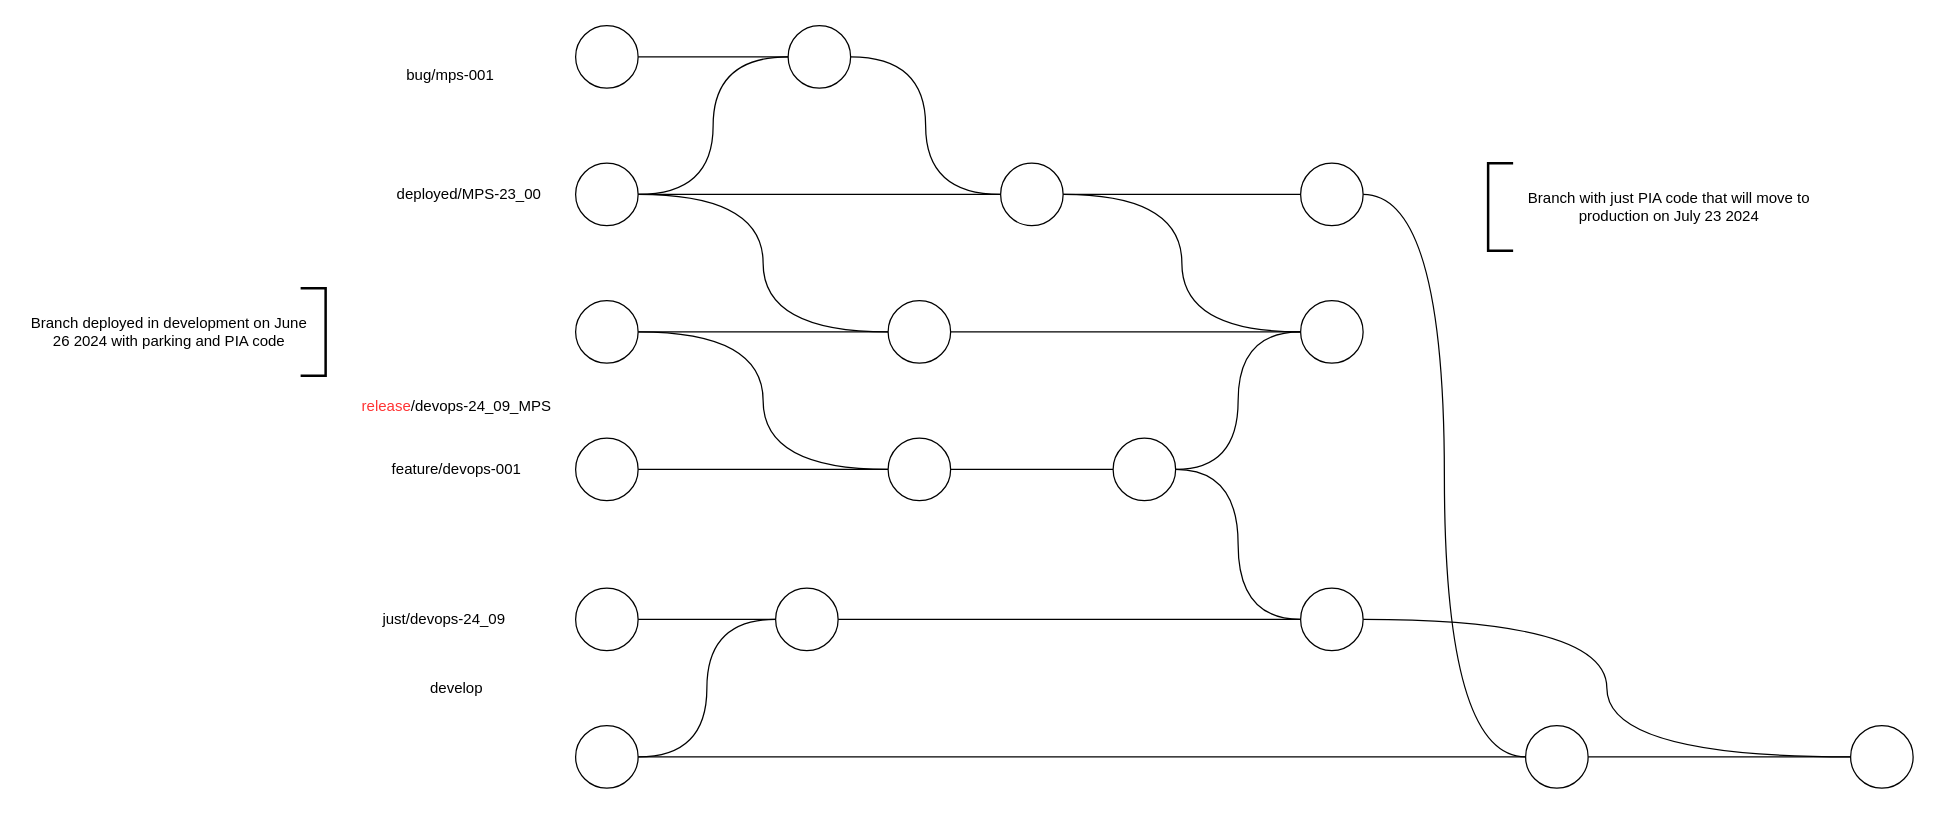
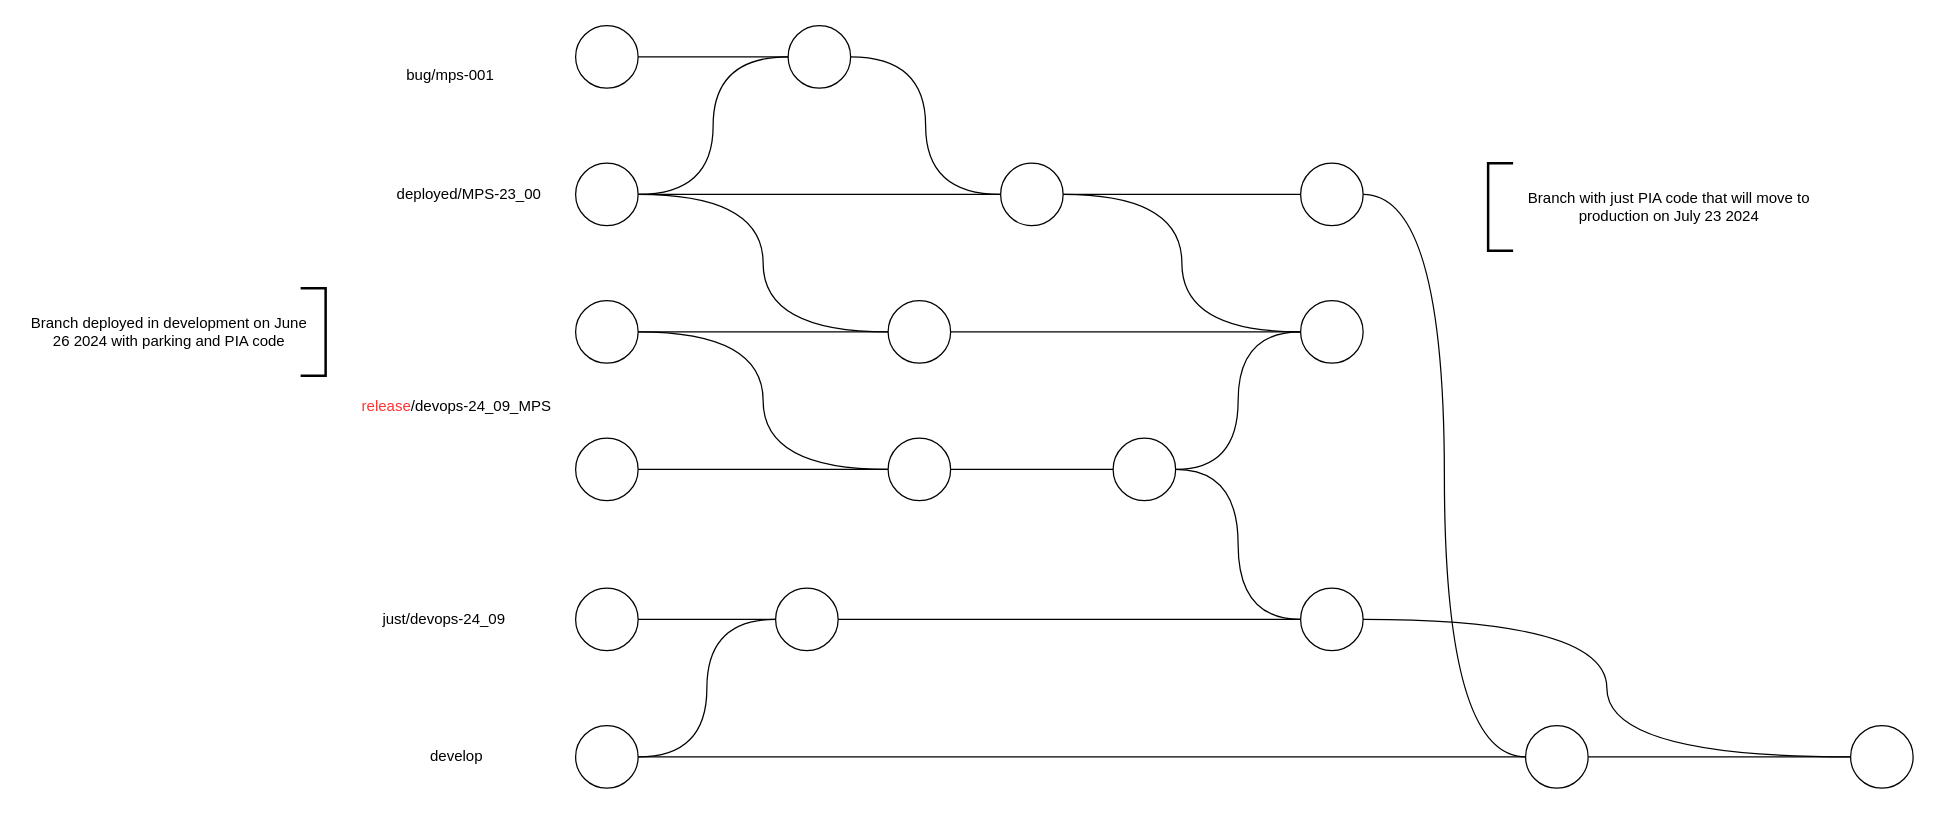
  <mxCell id="0" />
  <mxCell id="1" parent="0" />
  <mxCell id="2" style="edgeStyle=orthogonalEdgeStyle;rounded=0;orthogonalLoop=1;jettySize=auto;html=1;endArrow=none;endFill=0;" edge="1" parent="1" source="5" target="17"><mxGeometry relative="1" as="geometry" /></mxCell>
  <mxCell id="3" style="edgeStyle=orthogonalEdgeStyle;rounded=0;orthogonalLoop=1;jettySize=auto;html=1;entryX=0;entryY=0.5;entryDx=0;entryDy=0;curved=1;endArrow=none;endFill=0;" edge="1" parent="1" source="5" target="14"><mxGeometry relative="1" as="geometry" /></mxCell>
  <mxCell id="4" style="edgeStyle=orthogonalEdgeStyle;rounded=0;orthogonalLoop=1;jettySize=auto;html=1;entryX=0;entryY=0.5;entryDx=0;entryDy=0;endArrow=none;endFill=0;curved=1;" edge="1" parent="1" source="5" target="10"><mxGeometry relative="1" as="geometry" /></mxCell>
  <mxCell id="5" value="" style="ellipse;whiteSpace=wrap;html=1;aspect=fixed;" vertex="1" parent="1"><mxGeometry x="460" y="130" width="50" height="50" as="geometry" /></mxCell>
  <mxCell id="6" style="edgeStyle=orthogonalEdgeStyle;rounded=0;orthogonalLoop=1;jettySize=auto;html=1;endArrow=none;endFill=0;" edge="1" parent="1" source="8" target="14"><mxGeometry relative="1" as="geometry" /></mxCell>
  <mxCell id="7" style="edgeStyle=orthogonalEdgeStyle;rounded=0;orthogonalLoop=1;jettySize=auto;html=1;entryX=0;entryY=0.5;entryDx=0;entryDy=0;curved=1;endArrow=none;endFill=0;" edge="1" parent="1" source="8" target="25"><mxGeometry relative="1" as="geometry" /></mxCell>
  <mxCell id="8" value="" style="ellipse;whiteSpace=wrap;html=1;aspect=fixed;" vertex="1" parent="1"><mxGeometry x="460" y="240" width="50" height="50" as="geometry" /></mxCell>
  <mxCell id="9" style="edgeStyle=orthogonalEdgeStyle;rounded=0;orthogonalLoop=1;jettySize=auto;html=1;entryX=0;entryY=0.5;entryDx=0;entryDy=0;endArrow=none;endFill=0;curved=1;" edge="1" parent="1" source="10" target="17"><mxGeometry relative="1" as="geometry" /></mxCell>
  <mxCell id="10" value="" style="ellipse;whiteSpace=wrap;html=1;aspect=fixed;" vertex="1" parent="1"><mxGeometry x="630" y="20" width="50" height="50" as="geometry" /></mxCell>
  <mxCell id="11" value="deployed/MPS-23_00" style="text;html=1;align=center;verticalAlign=middle;whiteSpace=wrap;rounded=0;" vertex="1" parent="1"><mxGeometry x="300" y="140" width="150" height="30" as="geometry" /></mxCell>
  <mxCell id="12" value="&lt;font color=&quot;#ff3333&quot;&gt;release&lt;/font&gt;/devops-24_09_MPS&lt;span dir=&quot;ltr&quot; class=&quot;ui-provider byi byj gr bff bfg bfh bfi bfj bfk bfl bfm bfn bfo bfp bfq bfr bfs bft bfu bfv byk byl bfy bfz bga bgb bgc bgd bge bgf bgg bgh bgi bgj bgk&quot;&gt;&lt;/span&gt;&lt;span dir=&quot;ltr&quot; class=&quot;ui-provider byi byj gr bff bfg bfh bfi bfj bfk bfl bfm bfn bfo bfp bfq bfr bfs bft bfu bfv byk byl bfy bfz bga bgb bgc bgd bge bgf bgg bgh bgi bgj bgk&quot;&gt;&lt;/span&gt;" style="text;html=1;align=center;verticalAlign=middle;whiteSpace=wrap;rounded=0;" vertex="1" parent="1"><mxGeometry x="270" y="310" width="190" height="30" as="geometry" /></mxCell>
  <mxCell id="13" style="edgeStyle=orthogonalEdgeStyle;rounded=0;orthogonalLoop=1;jettySize=auto;html=1;endArrow=none;endFill=0;curved=1;" edge="1" parent="1" source="14" target="20"><mxGeometry relative="1" as="geometry" /></mxCell>
  <mxCell id="14" value="" style="ellipse;whiteSpace=wrap;html=1;aspect=fixed;" vertex="1" parent="1"><mxGeometry x="710" y="240" width="50" height="50" as="geometry" /></mxCell>
  <mxCell id="15" style="edgeStyle=orthogonalEdgeStyle;rounded=0;orthogonalLoop=1;jettySize=auto;html=1;entryX=0;entryY=0.5;entryDx=0;entryDy=0;endArrow=none;endFill=0;curved=1;" edge="1" parent="1" source="17" target="20"><mxGeometry relative="1" as="geometry" /></mxCell>
  <mxCell id="16" style="edgeStyle=orthogonalEdgeStyle;rounded=0;orthogonalLoop=1;jettySize=auto;html=1;endArrow=none;endFill=0;" edge="1" parent="1" source="17" target="42"><mxGeometry relative="1" as="geometry" /></mxCell>
  <mxCell id="17" value="" style="ellipse;whiteSpace=wrap;html=1;aspect=fixed;" vertex="1" parent="1"><mxGeometry x="800" y="130" width="50" height="50" as="geometry" /></mxCell>
  <mxCell id="18" value="bug/mps-001" style="text;html=1;align=center;verticalAlign=middle;whiteSpace=wrap;rounded=0;" vertex="1" parent="1"><mxGeometry x="285" y="45" width="150" height="30" as="geometry" /></mxCell>
  <mxCell id="19" style="edgeStyle=orthogonalEdgeStyle;rounded=0;orthogonalLoop=1;jettySize=auto;html=1;entryX=0;entryY=0.5;entryDx=0;entryDy=0;curved=1;endArrow=none;endFill=0;exitX=1;exitY=0.5;exitDx=0;exitDy=0;" edge="1" parent="1" source="42" target="41"><mxGeometry relative="1" as="geometry" /></mxCell>
  <mxCell id="20" value="" style="ellipse;whiteSpace=wrap;html=1;aspect=fixed;" vertex="1" parent="1"><mxGeometry x="1040" y="240" width="50" height="50" as="geometry" /></mxCell>
  <mxCell id="21" style="edgeStyle=orthogonalEdgeStyle;rounded=0;orthogonalLoop=1;jettySize=auto;html=1;curved=1;endArrow=none;endFill=0;" edge="1" parent="1" source="22" target="25"><mxGeometry relative="1" as="geometry" /></mxCell>
  <mxCell id="22" value="" style="ellipse;whiteSpace=wrap;html=1;aspect=fixed;" vertex="1" parent="1"><mxGeometry x="460" y="350" width="50" height="50" as="geometry" /></mxCell>
- <mxCell id="23" value="feature/devops-001" style="text;html=1;align=center;verticalAlign=middle;whiteSpace=wrap;rounded=0;" vertex="1" parent="1"><mxGeometry x="290" y="360" width="150" height="30" as="geometry" /></mxCell>
  <mxCell id="24" style="edgeStyle=orthogonalEdgeStyle;rounded=0;orthogonalLoop=1;jettySize=auto;html=1;curved=1;endArrow=none;endFill=0;" edge="1" parent="1" source="25" target="30"><mxGeometry relative="1" as="geometry" /></mxCell>
  <mxCell id="25" value="" style="ellipse;whiteSpace=wrap;html=1;aspect=fixed;" vertex="1" parent="1"><mxGeometry x="710" y="350" width="50" height="50" as="geometry" /></mxCell>
  <mxCell id="26" style="edgeStyle=orthogonalEdgeStyle;rounded=0;orthogonalLoop=1;jettySize=auto;html=1;endArrow=none;endFill=0;" edge="1" parent="1" source="27"><mxGeometry relative="1" as="geometry"><mxPoint x="630" y="45" as="targetPoint" /></mxGeometry></mxCell>
  <mxCell id="27" value="" style="ellipse;whiteSpace=wrap;html=1;aspect=fixed;" vertex="1" parent="1"><mxGeometry x="460" y="20" width="50" height="50" as="geometry" /></mxCell>
  <mxCell id="28" style="edgeStyle=orthogonalEdgeStyle;rounded=0;orthogonalLoop=1;jettySize=auto;html=1;entryX=0;entryY=0.5;entryDx=0;entryDy=0;curved=1;endArrow=none;endFill=0;" edge="1" parent="1" source="30" target="20"><mxGeometry relative="1" as="geometry" /></mxCell>
  <mxCell id="29" style="edgeStyle=orthogonalEdgeStyle;rounded=0;orthogonalLoop=1;jettySize=auto;html=1;entryX=0;entryY=0.5;entryDx=0;entryDy=0;endArrow=none;endFill=0;curved=1;" edge="1" parent="1" source="30" target="44"><mxGeometry relative="1" as="geometry"><mxPoint x="1035" y="495" as="targetPoint" /></mxGeometry></mxCell>
  <mxCell id="30" value="" style="ellipse;whiteSpace=wrap;html=1;aspect=fixed;" vertex="1" parent="1"><mxGeometry x="890" y="350" width="50" height="50" as="geometry" /></mxCell>
  <mxCell id="31" style="edgeStyle=orthogonalEdgeStyle;rounded=0;orthogonalLoop=1;jettySize=auto;html=1;entryX=0;entryY=0.5;entryDx=0;entryDy=0;endArrow=none;endFill=0;curved=1;" edge="1" parent="1" source="32" target="39"><mxGeometry relative="1" as="geometry" /></mxCell>
  <mxCell id="32" value="" style="ellipse;whiteSpace=wrap;html=1;aspect=fixed;" vertex="1" parent="1"><mxGeometry x="460" y="470" width="50" height="50" as="geometry" /></mxCell>
  <mxCell id="33" value="just/devops-24_09" style="text;html=1;align=center;verticalAlign=middle;whiteSpace=wrap;rounded=0;" vertex="1" parent="1"><mxGeometry x="260" y="480" width="190" height="30" as="geometry" /></mxCell>
  <mxCell id="34" style="edgeStyle=orthogonalEdgeStyle;rounded=0;orthogonalLoop=1;jettySize=auto;html=1;entryX=0;entryY=0.5;entryDx=0;entryDy=0;endArrow=none;endFill=0;curved=1;" edge="1" parent="1" source="36" target="39"><mxGeometry relative="1" as="geometry" /></mxCell>
  <mxCell id="35" style="edgeStyle=orthogonalEdgeStyle;rounded=0;orthogonalLoop=1;jettySize=auto;html=1;entryX=0;entryY=0.5;entryDx=0;entryDy=0;curved=1;endArrow=none;endFill=0;" edge="1" parent="1" source="36" target="41"><mxGeometry relative="1" as="geometry" /></mxCell>
  <mxCell id="36" value="" style="ellipse;whiteSpace=wrap;html=1;aspect=fixed;" vertex="1" parent="1"><mxGeometry x="460" y="580" width="50" height="50" as="geometry" /></mxCell>
- <mxCell id="37" value="develop" style="text;html=1;align=center;verticalAlign=middle;whiteSpace=wrap;rounded=0;" vertex="1" parent="1"><mxGeometry x="290" y="535" width="150" height="30" as="geometry" /></mxCell>
+ <mxCell id="37" value="develop" style="text;html=1;align=center;verticalAlign=middle;whiteSpace=wrap;rounded=0;" vertex="1" parent="1"><mxGeometry x="290" y="590" width="150" height="30" as="geometry" /></mxCell>
  <mxCell id="38" style="edgeStyle=orthogonalEdgeStyle;rounded=0;orthogonalLoop=1;jettySize=auto;html=1;entryX=0;entryY=0.5;entryDx=0;entryDy=0;endArrow=none;endFill=0;curved=1;" edge="1" parent="1" source="39" target="44"><mxGeometry relative="1" as="geometry"><mxPoint x="1035" y="495" as="targetPoint" /></mxGeometry></mxCell>
  <mxCell id="39" value="" style="ellipse;whiteSpace=wrap;html=1;aspect=fixed;" vertex="1" parent="1"><mxGeometry x="620" y="470" width="50" height="50" as="geometry" /></mxCell>
  <mxCell id="40" style="edgeStyle=orthogonalEdgeStyle;rounded=0;orthogonalLoop=1;jettySize=auto;html=1;endArrow=none;endFill=0;" edge="1" parent="1" source="41" target="45"><mxGeometry relative="1" as="geometry" /></mxCell>
  <mxCell id="41" value="" style="ellipse;whiteSpace=wrap;html=1;aspect=fixed;" vertex="1" parent="1"><mxGeometry x="1220" y="580" width="50" height="50" as="geometry" /></mxCell>
  <mxCell id="42" value="" style="ellipse;whiteSpace=wrap;html=1;aspect=fixed;" vertex="1" parent="1"><mxGeometry x="1040" y="130" width="50" height="50" as="geometry" /></mxCell>
  <mxCell id="43" style="edgeStyle=orthogonalEdgeStyle;rounded=0;orthogonalLoop=1;jettySize=auto;html=1;entryX=0;entryY=0.5;entryDx=0;entryDy=0;curved=1;endArrow=none;endFill=0;" edge="1" parent="1" source="44" target="45"><mxGeometry relative="1" as="geometry" /></mxCell>
  <mxCell id="44" value="" style="ellipse;whiteSpace=wrap;html=1;aspect=fixed;" vertex="1" parent="1"><mxGeometry x="1040" y="470" width="50" height="50" as="geometry" /></mxCell>
  <mxCell id="45" value="" style="ellipse;whiteSpace=wrap;html=1;aspect=fixed;" vertex="1" parent="1"><mxGeometry x="1480" y="580" width="50" height="50" as="geometry" /></mxCell>
  <mxCell id="46" value="" style="strokeWidth=2;html=1;shape=mxgraph.flowchart.annotation_1;align=left;pointerEvents=1;rotation=-180;" vertex="1" parent="1"><mxGeometry x="240" y="230" width="20" height="70" as="geometry" /></mxCell>
  <mxCell id="47" value="Branch deployed in development on June 26 2024 with parking and PIA code" style="text;html=1;align=center;verticalAlign=middle;whiteSpace=wrap;rounded=0;" vertex="1" parent="1"><mxGeometry x="20" y="250" width="230" height="30" as="geometry" /></mxCell>
  <mxCell id="48" value="" style="strokeWidth=2;html=1;shape=mxgraph.flowchart.annotation_1;align=left;pointerEvents=1;rotation=0;" vertex="1" parent="1"><mxGeometry x="1190" y="130" width="20" height="70" as="geometry" /></mxCell>
  <mxCell id="49" value="Branch with just PIA code that will move to production on July 23 2024" style="text;html=1;align=center;verticalAlign=middle;whiteSpace=wrap;rounded=0;" vertex="1" parent="1"><mxGeometry x="1220" y="150" width="230" height="30" as="geometry" /></mxCell>
